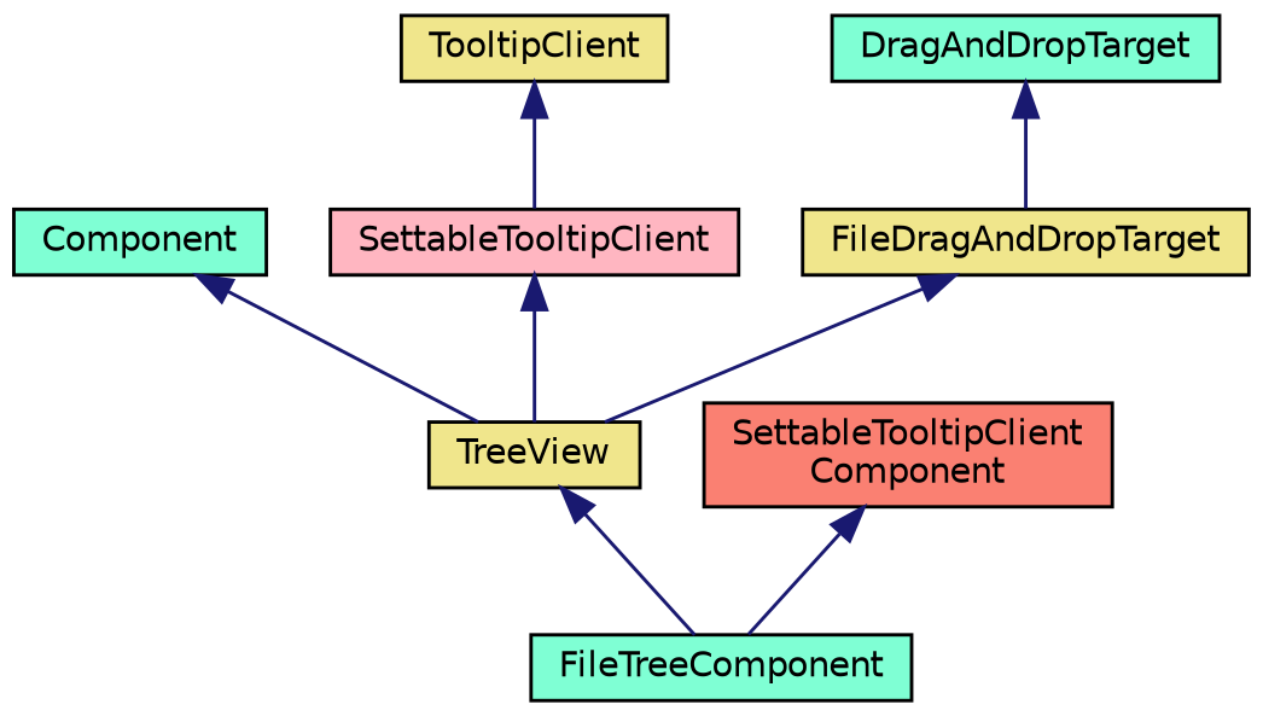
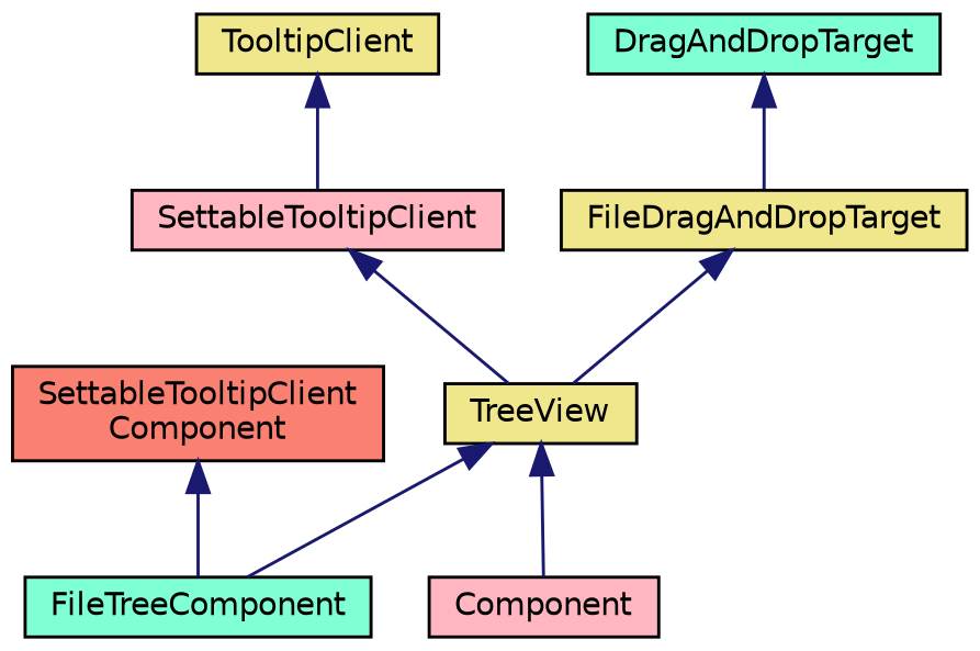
  digraph {
    node [color=black fillcolor=khaki fontname=Helvetica fontsize=10 shape=record style=filled]
    edge [color=midnightblue dir=back fontname=Helvetica fontsize=10 labelfontname=Helvetica labelfontsize=10 style=solid]
    n1 [fillcolor=aquamarine fontcolor=black height=0.2 label=FileTreeComponent width=0.4]
    n2 [height=0.2 label=TreeView width=0.4]
-   n3 [fillcolor=aquamarine height=0.2 label=Component width=0.4]
+   n3 [fillcolor=lightpink height=0.2 label=Component width=0.4]
    n4 [fillcolor=lightpink height=0.2 label=SettableTooltipClient width=0.4]
    n5 [height=0.2 label=TooltipClient width=0.4]
    n6 [height=0.2 label=FileDragAndDropTarget width=0.4]
    n7 [fillcolor=aquamarine height=0.2 label=DragAndDropTarget width=0.4]
    n8 [fillcolor=salmon height=0.2 label="SettableTooltipClient\lComponent" width=0.4]
    n2 -> n1
-   n3 -> n2
+   n2 -> n3
    n4 -> n2
    n5 -> n4
    n6 -> n2
    n7 -> n6
    n8 -> n1
  }
